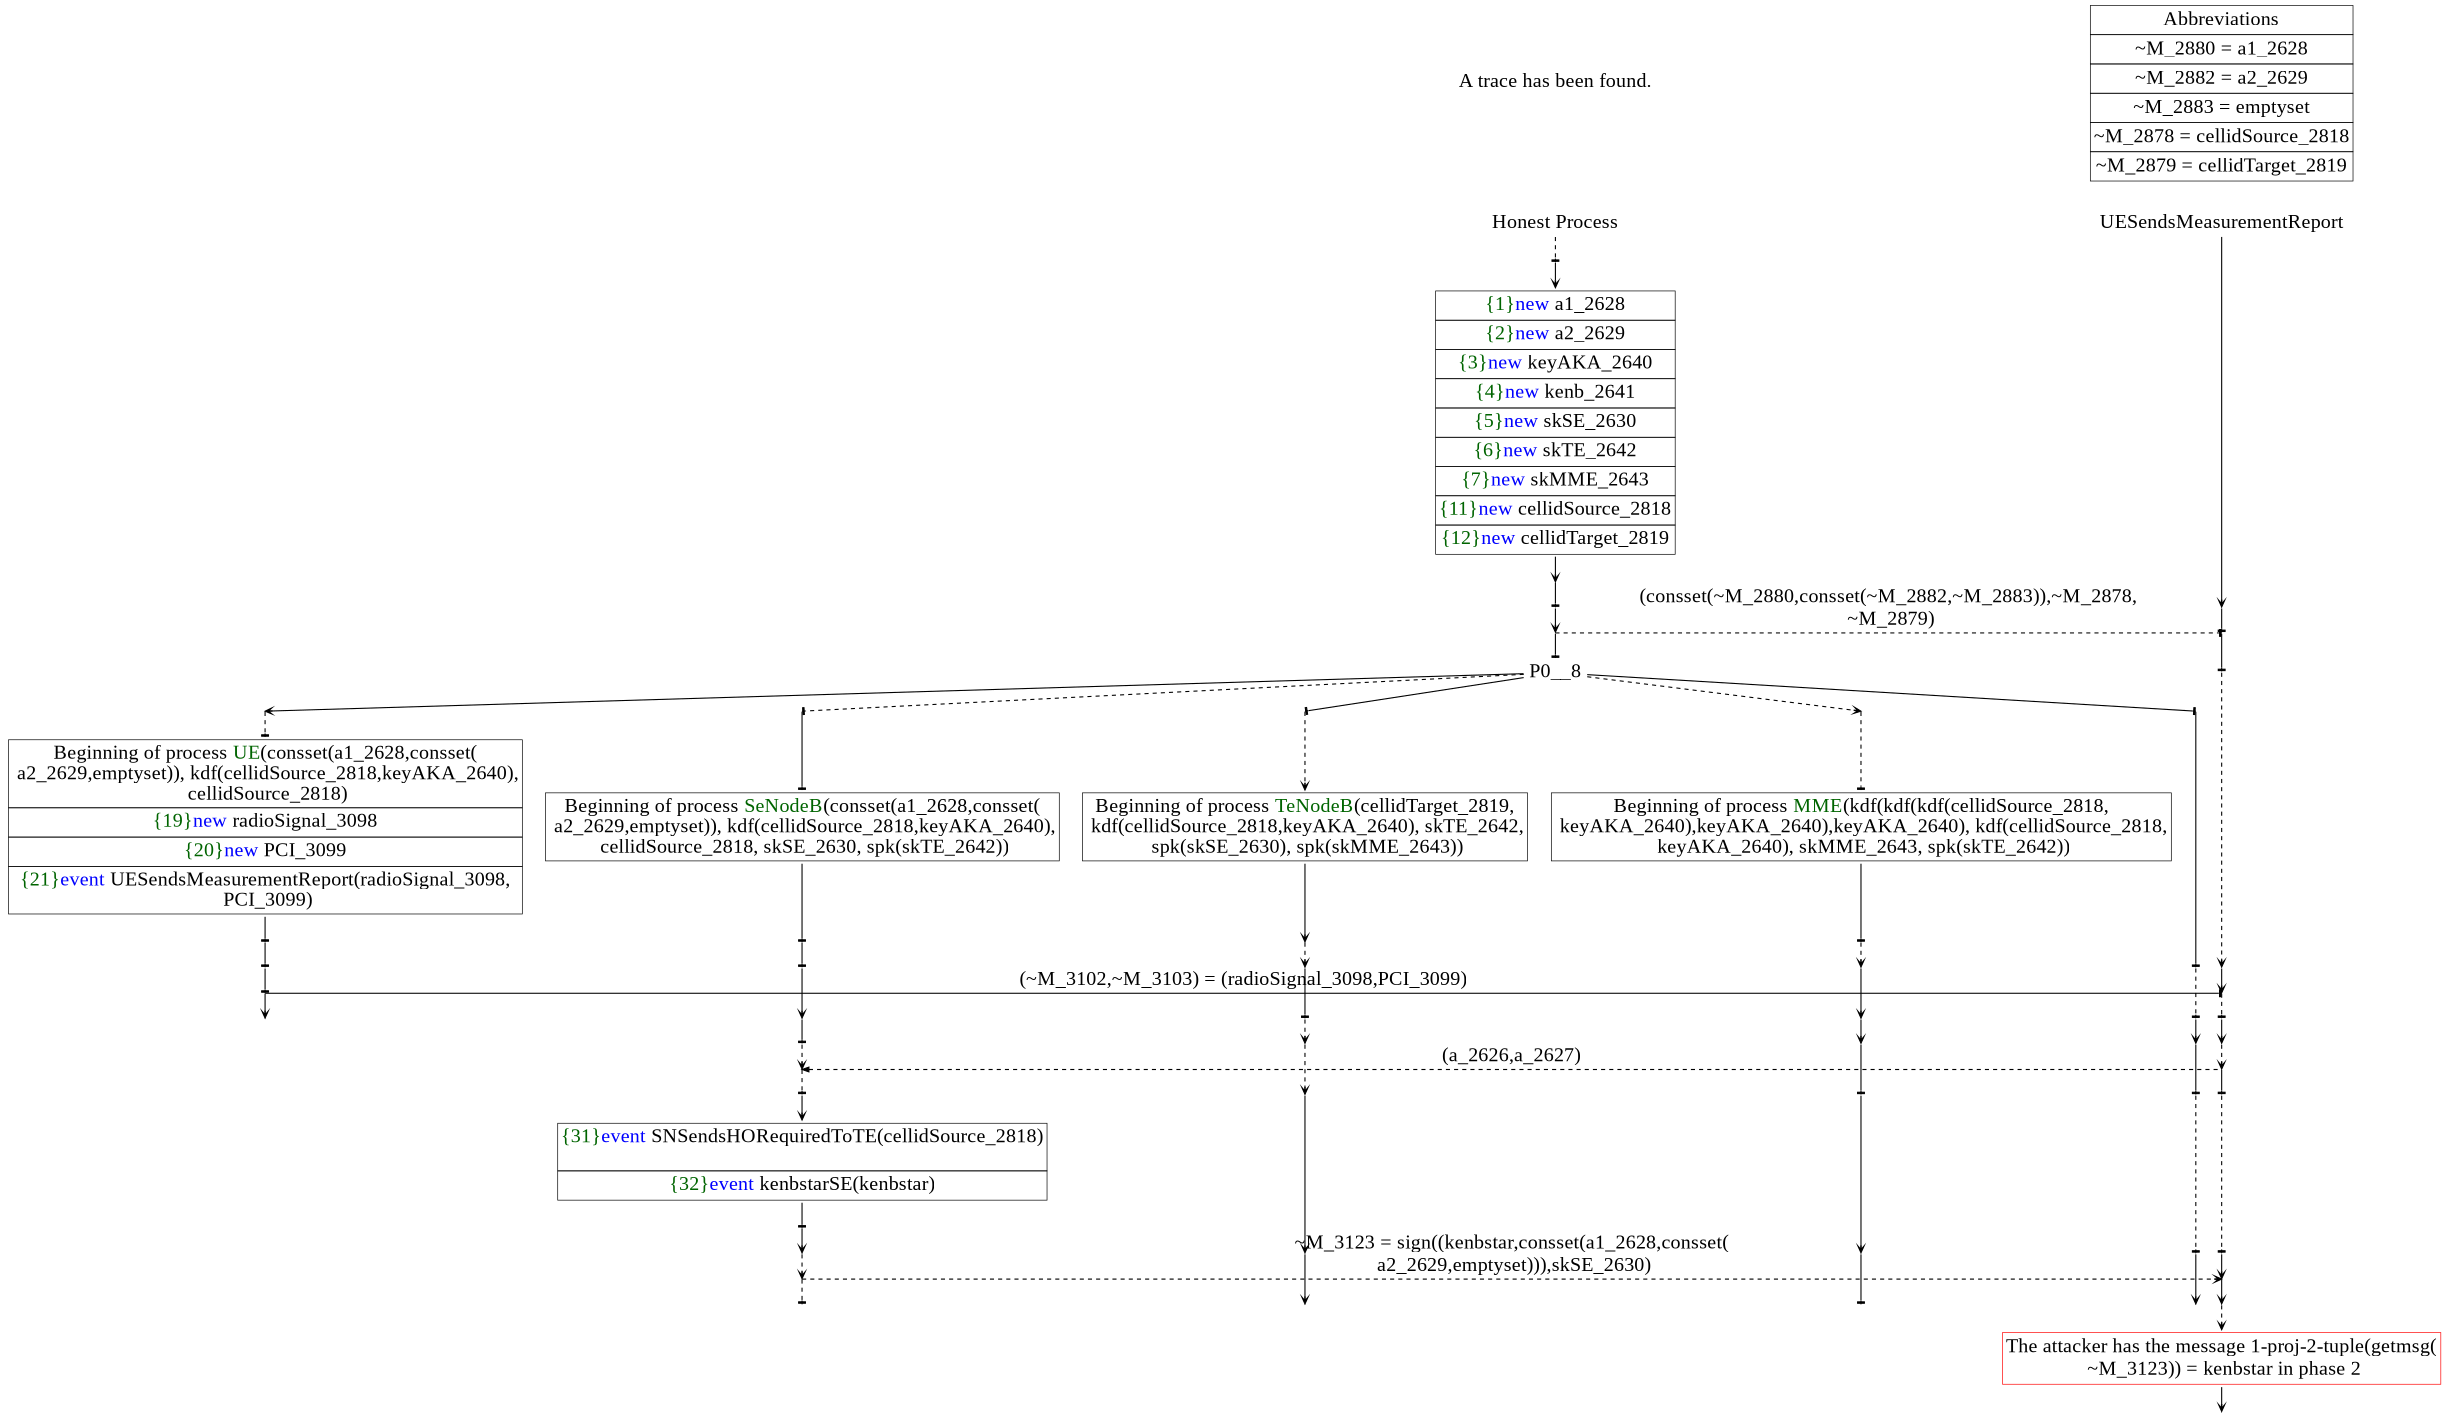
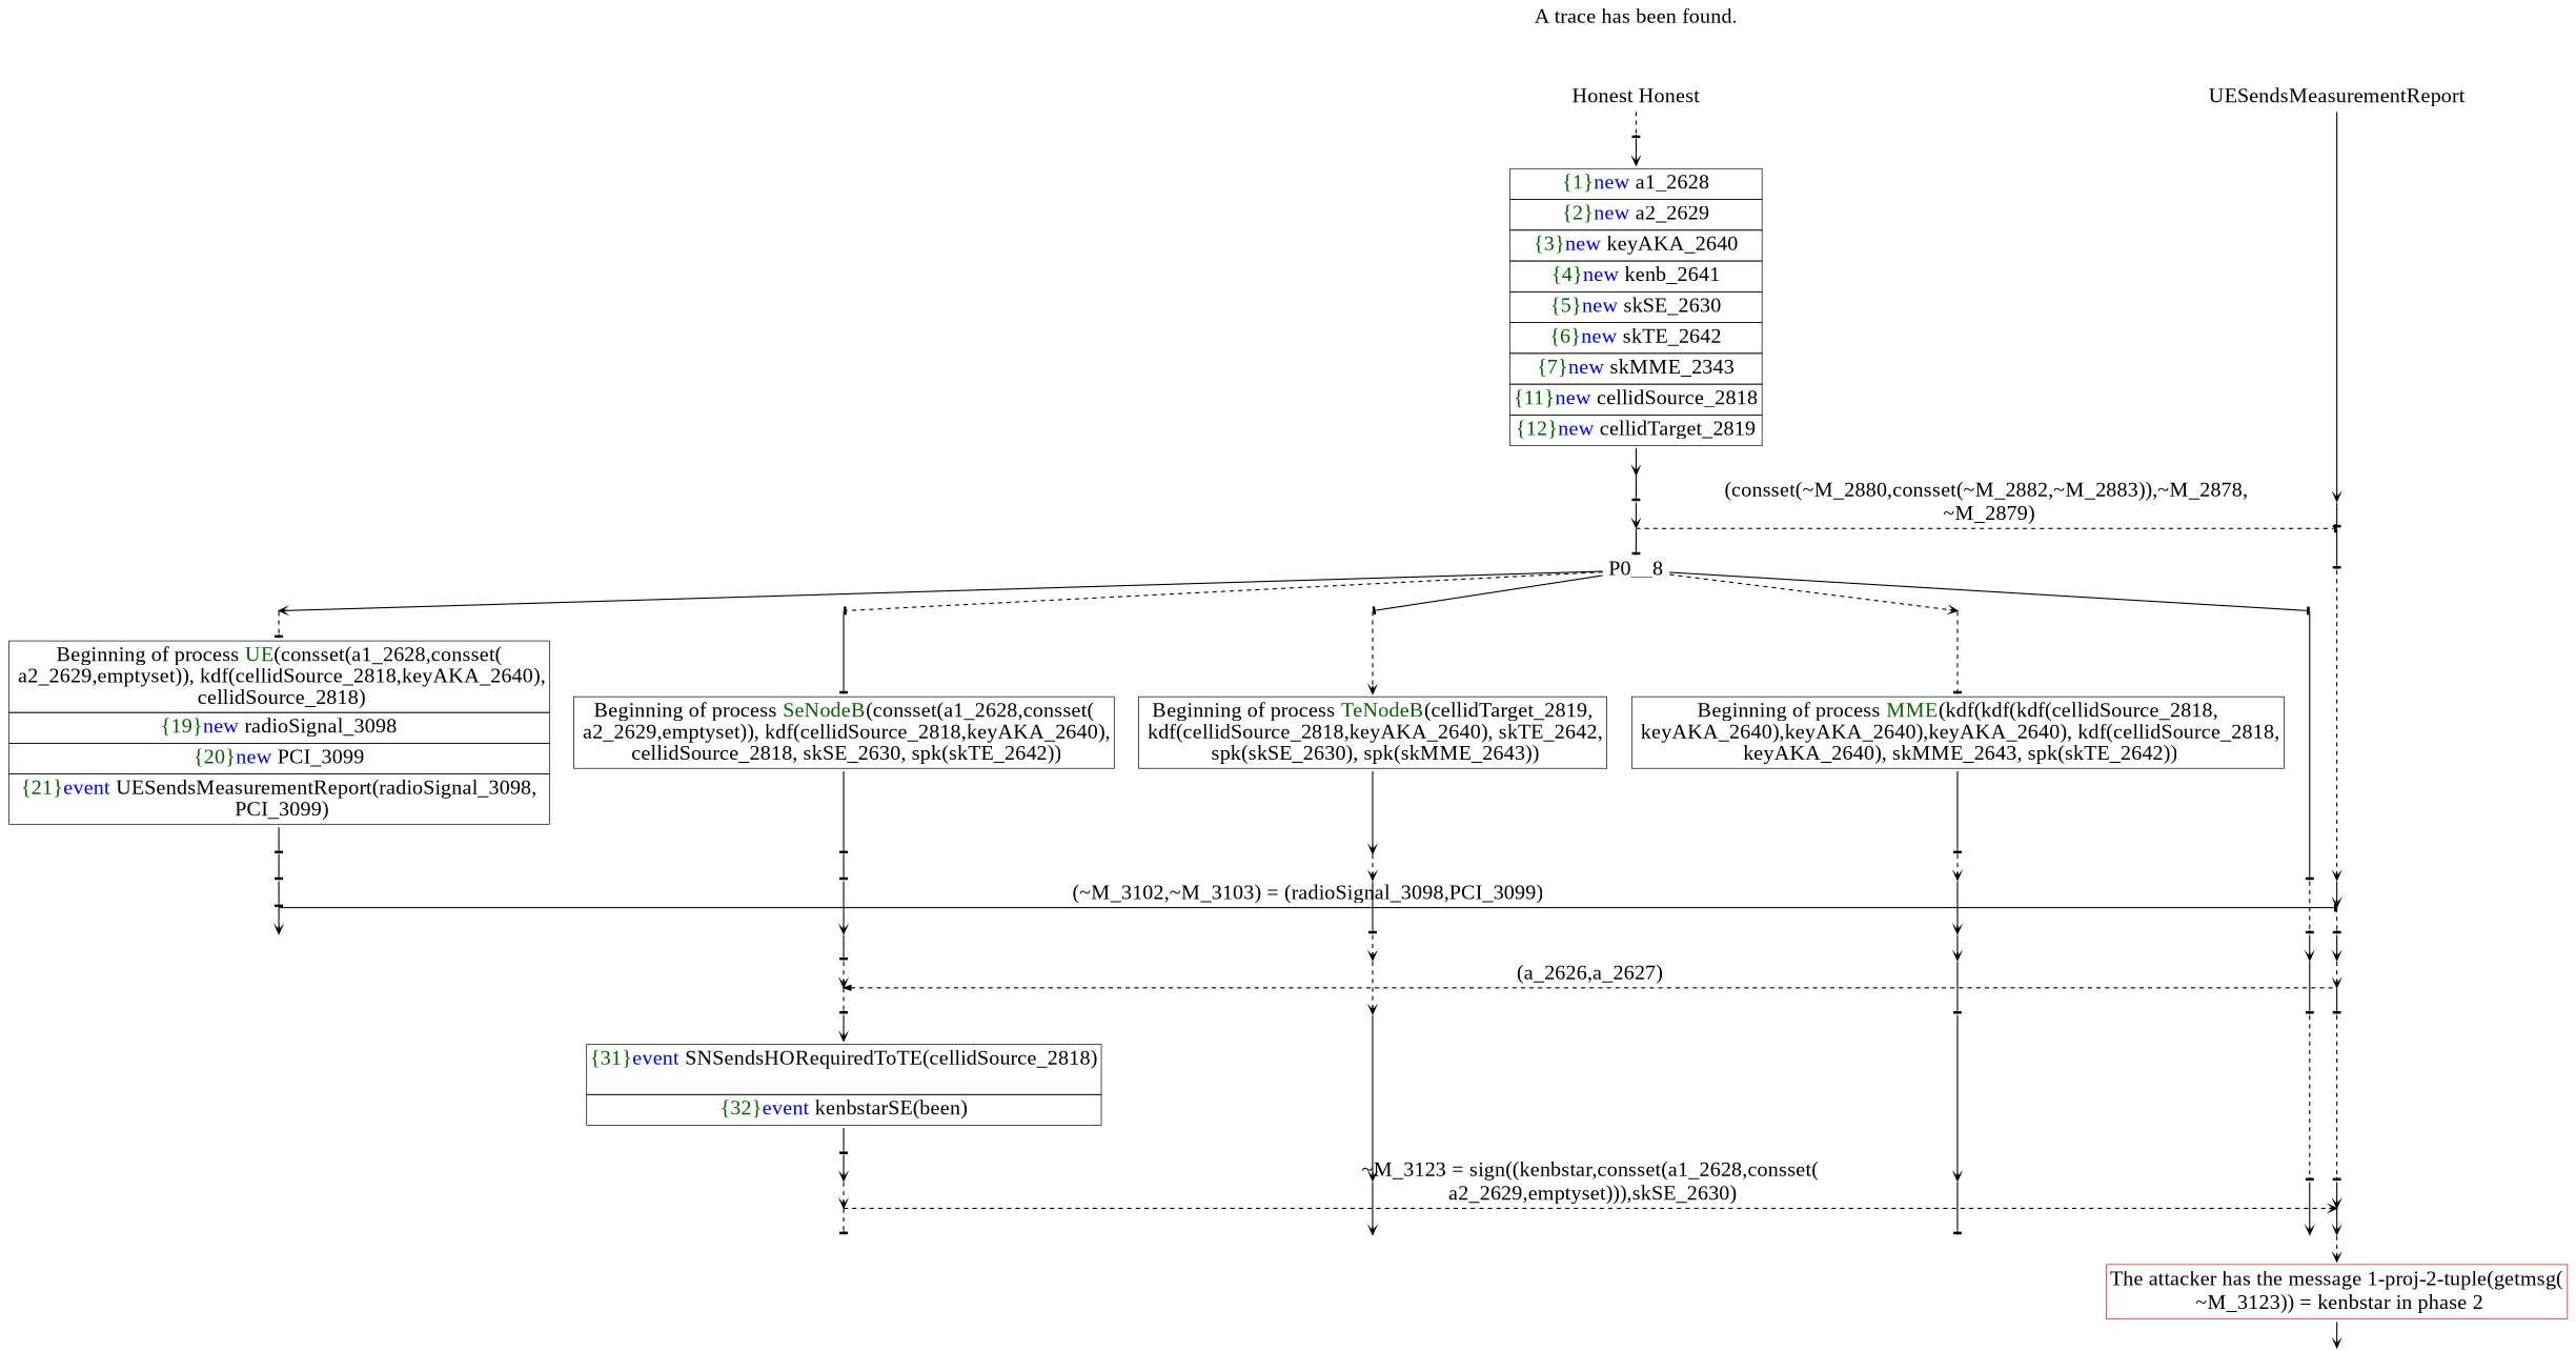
  digraph {
    fontname="Liberation Serif"
    ordering=out
    node [fontname="Liberation Serif" fontsize=30 shape=point]
    edge [arrowhead=vee fontname="Liberation Serif" fontsize=30 penwidth=1.6 style=dashed weight=100]
-   n1 [height=0 label="Honest Process" shape=plaintext width=0]
+   n1 [height=0 label="Honest Honest" shape=plaintext width=0]
    n2 [height=0 label=UESendsMeasurementReport shape=plaintext width=0]
    P0_4__11 [height=0 width=0]
    P0_3__10 [height=0 width=0]
    P0_2__10 [height=0 width=0]
    P0_1__10 [height=0 width=0]
    P0_0__8 [height=0 width=0]
    P__6 [height=0 width=0]
    P0__4 [height=0 width=0]
    P__1 [height=0 width=0]
    P0__5 [height=0 width=0]
    P__2 [height=0 width=0]
    n13 [fixedsize=false height=0 label=P0__8 shape=none width=0]
    P__3 [height=0 width=0]
    P0_4__6 [height=0 width=0]
    P0_3__6 [height=0 width=0]
    P0_2__6 [height=0 width=0]
    P0_1__6 [height=0 width=0]
    P0_0__6 [height=0 width=0]
    P0_4__9 [height=0 width=0]
    P0_3__9 [height=0 width=0]
    P0_2__9 [height=0 width=0]
    P0_1__9 [height=0 width=0]
    P0_0__7 [height=0 width=0]
    P__4 [height=0 width=0]
    P0_4__10 [height=0 width=0]
    P__5 [height=0 width=0]
    P0_3__11 [height=0 width=0]
    P0_2__11 [height=0 width=0]
    P0_1__11 [height=0 width=0]
    P0_0__9 [height=0 width=0]
    P__7 [height=0 width=0]
    P0_3__12 [height=0 width=0]
    P__8 [height=0 width=0]
    P0_3__13 [height=0 width=0]
    P0_2__12 [height=0 width=0]
    P0_1__12 [height=0 width=0]
    P0_0__10 [height=0 width=0]
    P__9 [height=0 width=0]
    P0_3__16 [height=0 width=0]
    P0_2__13 [height=0 width=0]
    P0_1__13 [height=0 width=0]
    P0_0__11 [height=0 width=0]
    P__10 [height=0 width=0]
    P0_3__17 [height=0 width=0]
    P__11 [height=0 width=0]
    P0_3__18 [height=0 width=0]
    P0_2__14 [height=0 width=0]
    P0_1__14 [height=0 width=0]
    P0_0__12 [height=0 width=0]
    P__12 [height=0 width=0]
    P0__1 [height=0 width=0]
    n53 [height=0 label=<<TABLE BORDER="0" CELLBORDER="1" CELLSPACING="0" CELLPADDING="4"> <TR><TD>Beginning of process <FONT COLOR="darkgreen">UE</FONT>(consset(a1_2628,consset(<br/> a2_2629,emptyset)), kdf(cellidSource_2818,keyAKA_2640),<br/> cellidSource_2818)</TD></TR><TR><TD><FONT COLOR="darkgreen">{19}</FONT><FONT COLOR="blue">new </FONT>radioSignal_3098</TD></TR><TR><TD><FONT COLOR="darkgreen">{20}</FONT><FONT COLOR="blue">new </FONT>PCI_3099</TD></TR><TR><TD><FONT COLOR="darkgreen">{21}</FONT><FONT COLOR="blue">event</FONT> UESendsMeasurementReport(radioSignal_3098,<br/> PCI_3099)</TD></TR></TABLE>> shape=plaintext width=0]
    n54 [height=0 label=<<TABLE BORDER="0" CELLBORDER="1" CELLSPACING="0" CELLPADDING="4"> <TR><TD>Beginning of process <FONT COLOR="darkgreen">SeNodeB</FONT>(consset(a1_2628,consset(<br/> a2_2629,emptyset)), kdf(cellidSource_2818,keyAKA_2640),<br/> cellidSource_2818, skSE_2630, spk(skTE_2642))</TD></TR></TABLE>> shape=plaintext width=0]
    n55 [height=0 label=<<TABLE BORDER="0" CELLBORDER="1" CELLSPACING="0" CELLPADDING="4"> <TR><TD>Beginning of process <FONT COLOR="darkgreen">TeNodeB</FONT>(cellidTarget_2819,<br/> kdf(cellidSource_2818,keyAKA_2640), skTE_2642,<br/> spk(skSE_2630), spk(skMME_2643))</TD></TR></TABLE>> shape=plaintext width=0]
    n56 [height=0 label=<<TABLE BORDER="0" CELLBORDER="1" CELLSPACING="0" CELLPADDING="4"> <TR><TD>Beginning of process <FONT COLOR="darkgreen">MME</FONT>(kdf(kdf(kdf(cellidSource_2818,<br/> keyAKA_2640),keyAKA_2640),keyAKA_2640), kdf(cellidSource_2818,<br/> keyAKA_2640), skMME_2643, spk(skTE_2642))</TD></TR></TABLE>> shape=plaintext width=0]
-   n57 [height=0 label=<<TABLE BORDER="0" CELLBORDER="1" CELLSPACING="0" CELLPADDING="4"> <TR><TD><FONT COLOR="darkgreen">{31}</FONT><FONT COLOR="blue">event</FONT> SNSendsHORequiredToTE(cellidSource_2818)<br/> </TD></TR><TR><TD><FONT COLOR="darkgreen">{32}</FONT><FONT COLOR="blue">event</FONT> kenbstarSE(kenbstar)</TD></TR></TABLE>> shape=plaintext width=0]
+   n57 [height=0 label=<<TABLE BORDER="0" CELLBORDER="1" CELLSPACING="0" CELLPADDING="4"> <TR><TD><FONT COLOR="darkgreen">{31}</FONT><FONT COLOR="blue">event</FONT> SNSendsHORequiredToTE(cellidSource_2818)<br/> </TD></TR><TR><TD><FONT COLOR="darkgreen">{32}</FONT><FONT COLOR="blue">event</FONT> kenbstarSE(been)</TD></TR></TABLE>> shape=plaintext width=0]
    n58 [color=red height=0 label=<<TABLE BORDER="0" CELLBORDER="1" CELLSPACING="0" CELLPADDING="4"> <TR><TD>The attacker has the message 1-proj-2-tuple(getmsg(<br/> ~M_3123)) = kenbstar in phase 2</TD></TR></TABLE>> shape=plaintext width=0]
    n59 [height=0 label=<A trace has been found.<br/> > shape=plaintext width=0]
-   n60 [height=0 label=<<TABLE BORDER="0" CELLBORDER="1" CELLSPACING="0" CELLPADDING="4"> <TR><TD><FONT COLOR="darkgreen">{1}</FONT><FONT COLOR="blue">new </FONT>a1_2628</TD></TR><TR><TD><FONT COLOR="darkgreen">{2}</FONT><FONT COLOR="blue">new </FONT>a2_2629</TD></TR><TR><TD><FONT COLOR="darkgreen">{3}</FONT><FONT COLOR="blue">new </FONT>keyAKA_2640</TD></TR><TR><TD><FONT COLOR="darkgreen">{4}</FONT><FONT COLOR="blue">new </FONT>kenb_2641</TD></TR><TR><TD><FONT COLOR="darkgreen">{5}</FONT><FONT COLOR="blue">new </FONT>skSE_2630</TD></TR><TR><TD><FONT COLOR="darkgreen">{6}</FONT><FONT COLOR="blue">new </FONT>skTE_2642</TD></TR><TR><TD><FONT COLOR="darkgreen">{7}</FONT><FONT COLOR="blue">new </FONT>skMME_2643</TD></TR><TR><TD><FONT COLOR="darkgreen">{11}</FONT><FONT COLOR="blue">new </FONT>cellidSource_2818</TD></TR><TR><TD><FONT COLOR="darkgreen">{12}</FONT><FONT COLOR="blue">new </FONT>cellidTarget_2819</TD></TR></TABLE>> shape=plaintext width=0]
+   n60 [height=0 label=<<TABLE BORDER="0" CELLBORDER="1" CELLSPACING="0" CELLPADDING="4"> <TR><TD><FONT COLOR="darkgreen">{1}</FONT><FONT COLOR="blue">new </FONT>a1_2628</TD></TR><TR><TD><FONT COLOR="darkgreen">{2}</FONT><FONT COLOR="blue">new </FONT>a2_2629</TD></TR><TR><TD><FONT COLOR="darkgreen">{3}</FONT><FONT COLOR="blue">new </FONT>keyAKA_2640</TD></TR><TR><TD><FONT COLOR="darkgreen">{4}</FONT><FONT COLOR="blue">new </FONT>kenb_2641</TD></TR><TR><TD><FONT COLOR="darkgreen">{5}</FONT><FONT COLOR="blue">new </FONT>skSE_2630</TD></TR><TR><TD><FONT COLOR="darkgreen">{6}</FONT><FONT COLOR="blue">new </FONT>skTE_2642</TD></TR><TR><TD><FONT COLOR="darkgreen">{7}</FONT><FONT COLOR="blue">new </FONT>skMME_2343</TD></TR><TR><TD><FONT COLOR="darkgreen">{11}</FONT><FONT COLOR="blue">new </FONT>cellidSource_2818</TD></TR><TR><TD><FONT COLOR="darkgreen">{12}</FONT><FONT COLOR="blue">new </FONT>cellidTarget_2819</TD></TR></TABLE>> shape=plaintext width=0]
    P0__3 [height=0 width=0]
    P0_4__8 [height=0 width=0]
    P0_3__8 [height=0 width=0]
    P0_2__8 [height=0 width=0]
    P0_1__8 [height=0 width=0]
    P0_3__15 [height=0 width=0]
    P__14 [height=0 width=0]
-   n68 [height=0 label=<<TABLE BORDER="0" CELLBORDER="1" CELLSPACING="0" CELLPADDING="4"><TR> <TD> Abbreviations </TD></TR><TR><TD>~M_2880 = a1_2628</TD></TR><TR><TD>~M_2882 = a2_2629</TD></TR><TR><TD>~M_2883 = emptyset</TD></TR><TR><TD>~M_2878 = cellidSource_2818</TD></TR><TR><TD>~M_2879 = cellidTarget_2819</TD></TR></TABLE>> shape=plaintext width=0]
    subgraph sub_1 {
      rank=same
      n1
      n2
    }
    subgraph sub_2 {
      rank=same
      P0_4__11
      P0_3__10
      P0_2__10
      P0_1__10
      P0_0__8
      P__6
    }
    subgraph sub_3 {
      rank=same
      P0__4
      P__1
    }
    subgraph sub_4 {
      rank=same
      P0__5
      P__2
    }
    subgraph sub_5 {
      rank=same
      n13
      P__3
    }
    subgraph sub_6 {
      rank=same
      P0_4__6
      P0_3__6
      P0_2__6
      P0_1__6
      P0_0__6
    }
    subgraph sub_7 {
      rank=same
      P0_4__9
      P0_3__9
      P0_2__9
      P0_1__9
      P0_0__7
      P__4
    }
    subgraph sub_8 {
      rank=same
      P0_4__10
      P__5
    }
    subgraph sub_9 {
      rank=same
      P0_3__11
      P0_2__11
      P0_1__11
      P0_0__9
      P__7
    }
    subgraph sub_10 {
      rank=same
      P0_3__12
      P__8
    }
    subgraph sub_11 {
      rank=same
      P0_3__13
      P0_2__12
      P0_1__12
      P0_0__10
      P__9
    }
    subgraph sub_12 {
      rank=same
      P0_3__16
      P0_2__13
      P0_1__13
      P0_0__11
      P__10
    }
    subgraph sub_13 {
      rank=same
      P0_3__17
      P__11
    }
    subgraph sub_14 {
      rank=same
      P0_3__18
      P0_2__14
      P0_1__14
      P0_0__12
      P__12
    }
    n1 -> P0__1 [arrowhead=tee]
    n2 -> P__1 [style=bold]
    P0_3__10 -> P0_3__11 [arrowhead=tee style=solid]
    P0_2__10 -> P0_2__11
    P0_1__10 -> P0_1__11 [style=bold]
    P0_0__8 -> P0_0__9 [style=solid]
    P__6 -> P__7 [style=bold]
    P0__4 -> P0__5 [style=bold]
    P__1 -> P__2 [arrowhead=tee style=bold]
    P0__5 -> P__2 [arrowhead=tee label=<(consset(~M_2880,consset(~M_2882,~M_2883)),~M_2878,<br/> ~M_2879)> weight=""]
    P0__5 -> n13 [arrowhead=tee style=solid]
    P__2 -> P__3 [arrowhead=tee style=bold]
    n13 -> P0_4__6 [style=solid weight=""]
    n13 -> P0_3__6 [arrowhead=tee weight=""]
    n13 -> P0_2__6 [arrowhead=tee style=bold weight=""]
    n13 -> P0_1__6 [weight=""]
    n13 -> P0_0__6 [arrowhead=tee style=bold weight=""]
    P__3 -> P__4
    P0_4__6 -> n53 [arrowhead=tee]
    P0_3__6 -> n54 [arrowhead=tee style=solid]
    P0_2__6 -> n55
    P0_1__6 -> n56 [arrowhead=tee]
    P0_0__6 -> P0_0__7 [arrowhead=tee style=solid]
    P0_4__9 -> P0_4__10 [arrowhead=tee style=solid]
    P0_3__9 -> P0_3__10 [style=solid]
    P0_2__9 -> P0_2__10 [arrowhead=tee style=bold]
    P0_1__9 -> P0_1__10 [style=bold]
    P0_0__7 -> P0_0__8 [arrowhead=tee]
    P__4 -> P__5 [style=solid]
    P0_4__10 -> P0_4__11 [style=bold]
    P0_4__10 -> P__5 [arrowhead=tee label=<(~M_3102,~M_3103) = (radioSignal_3098,PCI_3099)> style=solid weight=""]
    P__5 -> P__6 [arrowhead=tee]
    P0_3__11 -> P0_3__12
    P0_2__11 -> P0_2__12
    P0_1__11 -> P0_1__12 [arrowhead=tee style=bold]
    P0_0__9 -> P0_0__10 [arrowhead=tee style=bold]
    P__7 -> P__8
    P0_3__12 -> P__8 [arrowhead=normal dir=back label=<(a_2626,a_2627)> weight=""]
    P0_3__12 -> P0_3__13 [arrowhead=tee]
    P__8 -> P__9 [arrowhead=tee style=solid]
    P0_3__13 -> n57 [style=bold]
    P0_2__12 -> P0_2__13 [style=bold]
    P0_1__12 -> P0_1__13 [style=solid]
    P0_0__10 -> P0_0__11 [arrowhead=tee]
    P__9 -> P__10 [arrowhead=tee]
    P0_3__16 -> P0_3__17
    P0_2__13 -> P0_2__14 [style=solid]
    P0_1__13 -> P0_1__14 [arrowhead=tee style=bold]
    P0_0__11 -> P0_0__12 [style=solid]
    P__10 -> P__11 [style=bold]
    P0_3__17 -> P__11 [label=<~M_3123 = sign((kenbstar,consset(a1_2628,consset(<br/> a2_2629,emptyset))),skSE_2630)> weight=""]
    P0_3__17 -> P0_3__18 [arrowhead=tee]
    P__11 -> P__12 [style=bold]
    P__12 -> n58
    P0__1 -> n60 [style=bold]
    n53 -> P0_4__8 [arrowhead=tee style=bold]
    n54 -> P0_3__8 [arrowhead=tee style=solid]
    n55 -> P0_2__8 [style=solid]
    n56 -> P0_1__8 [arrowhead=tee style=solid]
    n57 -> P0_3__15 [arrowhead=tee style=solid]
    n58 -> P__14 [style=solid]
    n59 -> n1 [arrowhead=none style=invisible]
    n60 -> P0__3 [style=bold]
    P0__3 -> P0__4 [arrowhead=tee style=solid]
    P0_4__8 -> P0_4__9 [arrowhead=tee style=solid]
    P0_3__8 -> P0_3__9 [arrowhead=tee style=solid]
    P0_2__8 -> P0_2__9
    P0_1__8 -> P0_1__9
    P0_3__15 -> P0_3__16 [style=solid]
-   n68 -> n2 [arrowhead=none style=invisible]
  }
